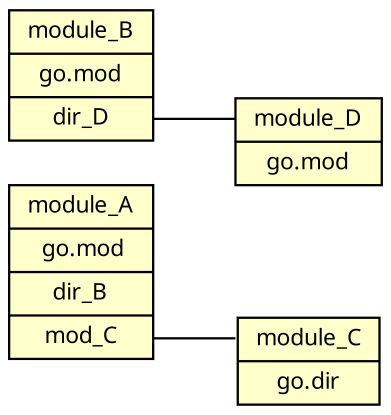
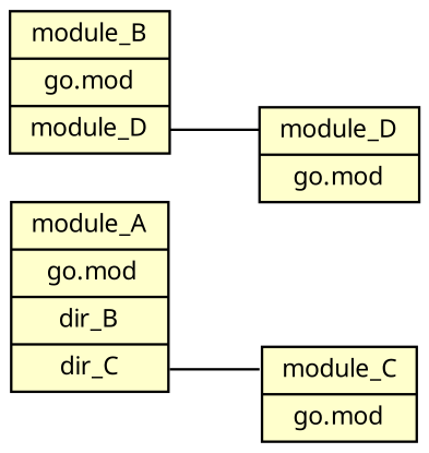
  digraph {
    rankdir=LR
    node [fillcolor="#ffffcc" fontcolor=black fontname="sans-serif" fontsize=10 shape=record style=filled]
    edge [dir=none fontcolor=black fontname="sans-serif" fontsize=10 headport=f1]
-   n1 [label="<f1> module_A | go.mod | <f3> dir_B | <f4> mod_C"]
-   n2 [label="<f1> module_C | go.dir"]
-   n3 [label="<f1> module_B | go.mod | <f3> dir_D"]
+   n1 [label="<f1> module_A | go.mod | <f3> dir_B | <f4> dir_C"]
+   n2 [label="<f1> module_C | go.mod"]
+   n3 [label="<f1> module_B | go.mod | <f3> module_D"]
    n4 [label="<f1> module_D | go.mod"]
    n1 -> n2 [tailport=f4]
    n3 -> n4 [tailport=f3]
  }
